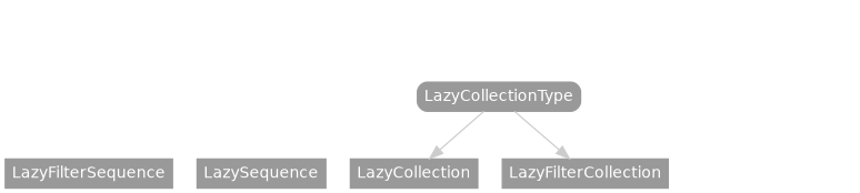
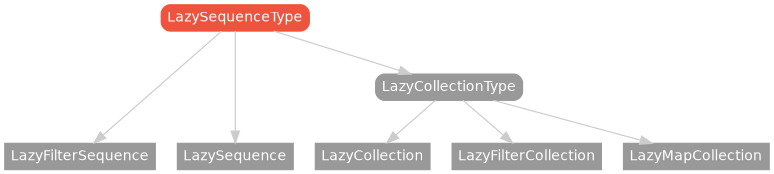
  strict digraph {
    node [color="#999999" fillcolor="#999999" fontcolor=white fontname=Helvetica fontsize=12 margin="0.07,0.05" shape=box style=filled]
    edge [color="#cccccc"]
    LazyCollection [height=0.3]
    LazyFilterCollection [height=0.3]
    LazyFilterSequence [height=0.3]
+   LazyMapCollection [height=0.3]
    LazySequence [height=0.3]
    LazyCollectionType [height=0.3 style="filled,rounded"]
+   LazySequenceType [color="#ee543d" fillcolor="#ee543d" height=0.3 style="filled,rounded"]
    subgraph sub_1 {
      rank=max
      LazyCollection
      LazyFilterCollection
      LazyFilterSequence
+     LazyMapCollection
      LazySequence
    }
    LazyCollectionType -> LazyCollection
    LazyCollectionType -> LazyFilterCollection
+   LazyCollectionType -> LazyMapCollection
+   LazySequenceType -> LazyFilterSequence
+   LazySequenceType -> LazySequence
+   LazySequenceType -> LazyCollectionType
  }
